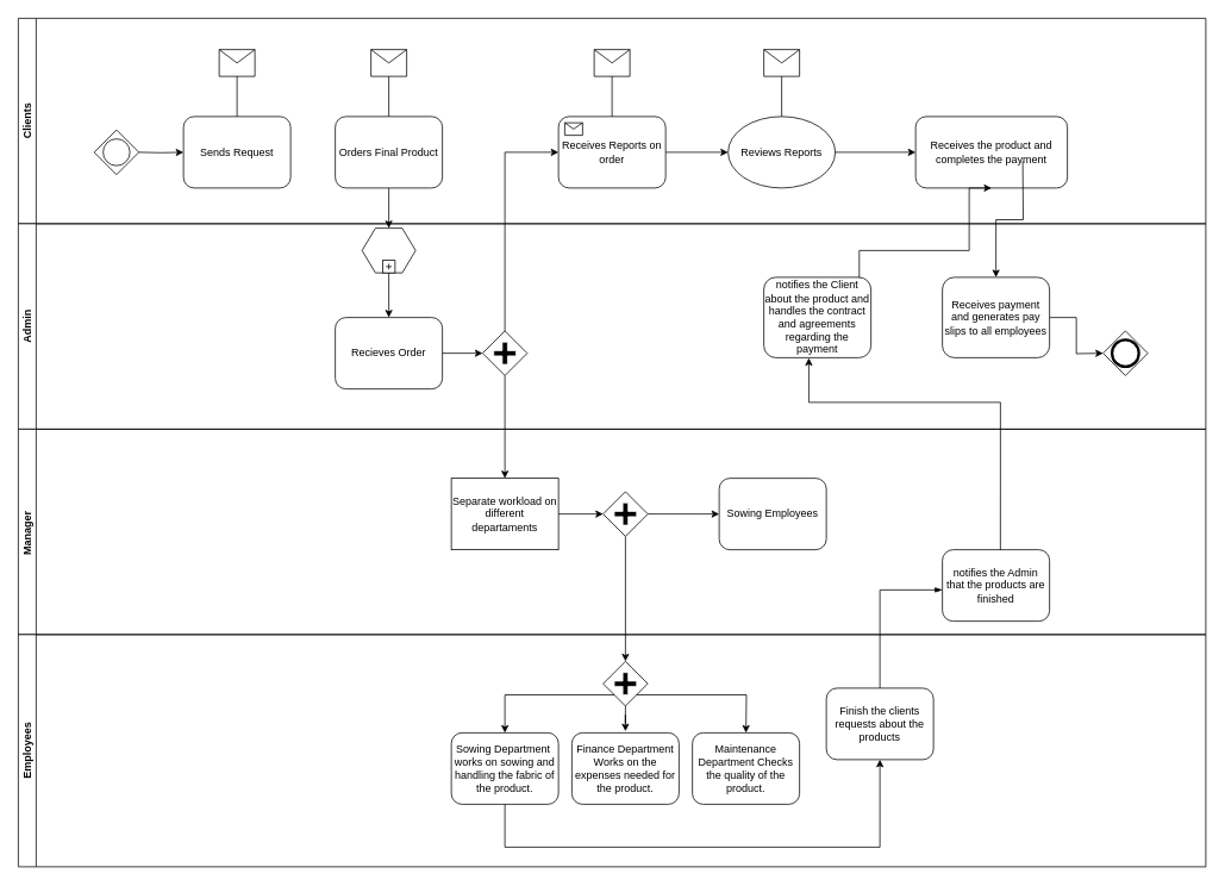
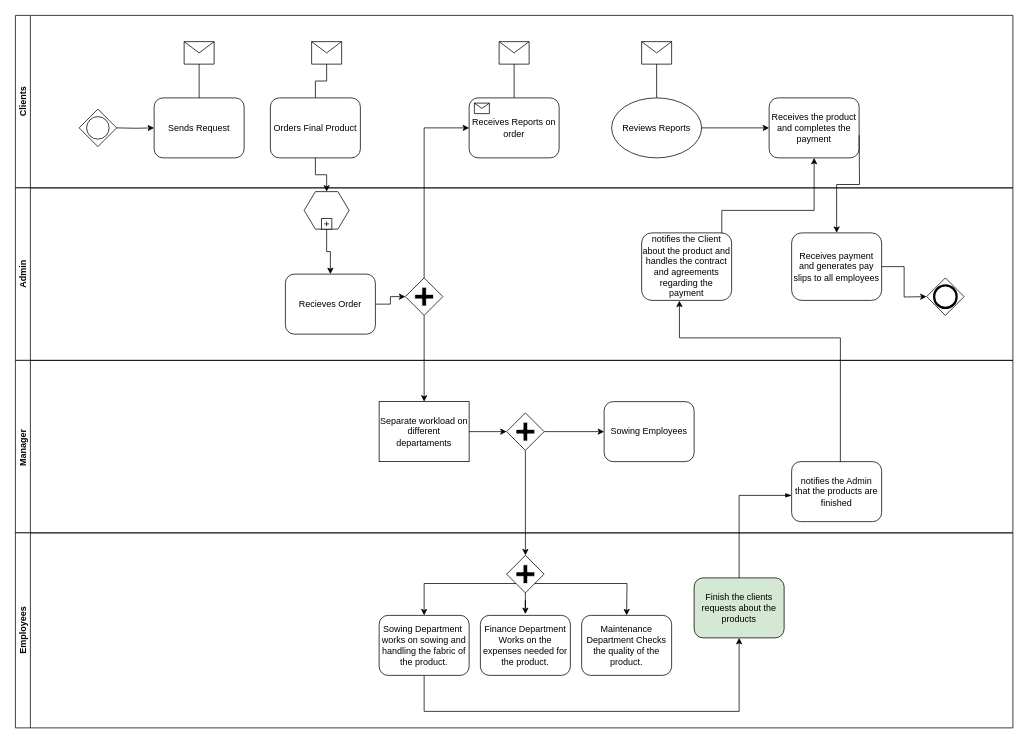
  <mxCell id="0" />
  <mxCell id="1" parent="0" />
  <mxCell id="2" value="Sends Request" style="shape=ext;rounded=1;html=1;whiteSpace=wrap;" parent="1" vertex="1"><mxGeometry x="205" y="130" width="120" height="80" as="geometry" /></mxCell>
- <mxCell id="3" value="Orders Final Product" style="shape=ext;rounded=1;html=1;whiteSpace=wrap;" parent="1" vertex="1"><mxGeometry x="375" y="130" width="120" height="80" as="geometry" /></mxCell>
+ <mxCell id="3" value="Orders Final Product" style="shape=ext;rounded=1;html=1;whiteSpace=wrap;" parent="1" vertex="1"><mxGeometry x="360" y="130" width="120" height="80" as="geometry" /></mxCell>
  <mxCell id="4" value="" style="shape=message;whiteSpace=wrap;html=1;" parent="1" vertex="1"><mxGeometry x="245" y="55" width="40" height="30" as="geometry" /></mxCell>
  <mxCell id="5" value="" style="shape=message;whiteSpace=wrap;html=1;" parent="1" vertex="1"><mxGeometry x="415" y="55" width="40" height="30" as="geometry" /></mxCell>
  <mxCell id="6" value="" style="shape=hexagon;whiteSpace=wrap;html=1;perimeter=hexagonPerimeter;" parent="1" vertex="1"><mxGeometry x="405" y="255" width="60" height="50" as="geometry" /></mxCell>
  <mxCell id="7" value="" style="html=1;shape=plus;" parent="6" vertex="1"><mxGeometry x="0.5" y="1" width="14" height="14" relative="1" as="geometry"><mxPoint x="-7" y="-14" as="offset" /></mxGeometry></mxCell>
- <mxCell id="8" value="Recieves Order" style="shape=ext;rounded=1;html=1;whiteSpace=wrap;" parent="1" vertex="1"><mxGeometry x="375" y="355" width="120" height="80" as="geometry" /></mxCell>
+ <mxCell id="8" value="Recieves Order" style="shape=ext;rounded=1;html=1;whiteSpace=wrap;" parent="1" vertex="1"><mxGeometry x="380" y="365" width="120" height="80" as="geometry" /></mxCell>
  <mxCell id="9" value="" style="shape=mxgraph.bpmn.shape;html=1;verticalLabelPosition=bottom;labelBackgroundColor=#ffffff;verticalAlign=top;perimeter=rhombusPerimeter;background=gateway;outline=none;symbol=parallelGw;" parent="1" vertex="1"><mxGeometry x="540" y="370" width="50" height="50" as="geometry" /></mxCell>
  <mxCell id="10" value="Reviews Reports" style="ellipse;html=1;whiteSpace=wrap;" parent="1" vertex="1"><mxGeometry x="815" y="130" width="120" height="80" as="geometry" /></mxCell>
  <mxCell id="11" value="Receives Reports on order" style="html=1;whiteSpace=wrap;rounded=1;" parent="1" vertex="1"><mxGeometry x="625" y="130" width="120" height="80" as="geometry" /></mxCell>
  <mxCell id="12" value="" style="html=1;shape=message;" parent="11" vertex="1"><mxGeometry width="20" height="14" relative="1" as="geometry"><mxPoint x="7" y="7" as="offset" /></mxGeometry></mxCell>
  <mxCell id="13" value="" style="shape=message;whiteSpace=wrap;html=1;" parent="1" vertex="1"><mxGeometry x="665" y="55" width="40" height="30" as="geometry" /></mxCell>
  <mxCell id="14" value="" style="shape=message;whiteSpace=wrap;html=1;" parent="1" vertex="1"><mxGeometry x="855" y="55" width="40" height="30" as="geometry" /></mxCell>
  <mxCell id="15" value="Separate workload on different departaments" style="html=1;whiteSpace=wrap;rounded=0;" parent="1" vertex="1"><mxGeometry x="505" y="535" width="120" height="80" as="geometry" /></mxCell>
  <mxCell id="16" style="edgeStyle=orthogonalEdgeStyle;rounded=0;html=1;jettySize=auto;orthogonalLoop=1;" parent="1" target="2" edge="1"><mxGeometry relative="1" as="geometry"><mxPoint x="155" y="170" as="sourcePoint" /></mxGeometry></mxCell>
  <mxCell id="17" style="edgeStyle=orthogonalEdgeStyle;rounded=0;html=1;jettySize=auto;orthogonalLoop=1;endArrow=none;endFill=0;" parent="1" source="4" target="2" edge="1"><mxGeometry relative="1" as="geometry" /></mxCell>
  <mxCell id="18" style="edgeStyle=orthogonalEdgeStyle;rounded=0;html=1;jettySize=auto;orthogonalLoop=1;endArrow=none;endFill=0;" parent="1" source="5" target="3" edge="1"><mxGeometry relative="1" as="geometry" /></mxCell>
- <mxCell id="19" style="edgeStyle=orthogonalEdgeStyle;rounded=0;html=1;jettySize=auto;orthogonalLoop=1;" parent="1" source="11" target="10" edge="1"><mxGeometry relative="1" as="geometry" /></mxCell>
  <mxCell id="20" style="edgeStyle=orthogonalEdgeStyle;rounded=0;html=1;jettySize=auto;orthogonalLoop=1;endArrow=none;endFill=0;" parent="1" source="13" target="11" edge="1"><mxGeometry relative="1" as="geometry" /></mxCell>
  <mxCell id="21" style="edgeStyle=orthogonalEdgeStyle;rounded=0;html=1;jettySize=auto;orthogonalLoop=1;endArrow=none;endFill=0;" parent="1" source="14" target="10" edge="1"><mxGeometry relative="1" as="geometry" /></mxCell>
  <mxCell id="22" style="edgeStyle=orthogonalEdgeStyle;rounded=0;html=1;jettySize=auto;orthogonalLoop=1;exitX=1;exitY=0.5;exitDx=0;exitDy=0;" parent="1" source="39" edge="1"><mxGeometry relative="1" as="geometry"><mxPoint x="1185" y="285" as="sourcePoint" /><mxPoint x="1235" y="395" as="targetPoint" /></mxGeometry></mxCell>
  <mxCell id="23" style="edgeStyle=orthogonalEdgeStyle;rounded=0;html=1;jettySize=auto;orthogonalLoop=1;" parent="1" source="3" target="6" edge="1"><mxGeometry relative="1" as="geometry" /></mxCell>
  <mxCell id="24" style="edgeStyle=orthogonalEdgeStyle;rounded=0;html=1;jettySize=auto;orthogonalLoop=1;" parent="1" source="6" target="8" edge="1"><mxGeometry relative="1" as="geometry" /></mxCell>
  <mxCell id="25" style="edgeStyle=orthogonalEdgeStyle;rounded=0;html=1;jettySize=auto;orthogonalLoop=1;" parent="1" source="8" target="9" edge="1"><mxGeometry relative="1" as="geometry" /></mxCell>
  <mxCell id="26" style="edgeStyle=orthogonalEdgeStyle;rounded=0;html=1;jettySize=auto;orthogonalLoop=1;" parent="1" source="9" target="11" edge="1"><mxGeometry relative="1" as="geometry"><Array as="points"><mxPoint x="565" y="170" /></Array></mxGeometry></mxCell>
  <mxCell id="27" style="edgeStyle=orthogonalEdgeStyle;rounded=0;html=1;jettySize=auto;orthogonalLoop=1;" parent="1" source="9" target="15" edge="1"><mxGeometry relative="1" as="geometry" /></mxCell>
  <mxCell id="28" style="edgeStyle=orthogonalEdgeStyle;rounded=0;html=1;jettySize=auto;orthogonalLoop=1;" parent="1" source="41" target="46" edge="1"><mxGeometry relative="1" as="geometry"><Array as="points"><mxPoint x="700" y="750" /><mxPoint x="700" y="750" /></Array></mxGeometry></mxCell>
  <mxCell id="29" style="edgeStyle=orthogonalEdgeStyle;rounded=0;html=1;jettySize=auto;orthogonalLoop=1;" parent="1" source="15" target="41" edge="1"><mxGeometry relative="1" as="geometry" /></mxCell>
  <mxCell id="30" value="" style="points=[[0.25,0.25,0],[0.5,0,0],[0.75,0.25,0],[1,0.5,0],[0.75,0.75,0],[0.5,1,0],[0.25,0.75,0],[0,0.5,0]];shape=mxgraph.bpmn.gateway2;html=1;verticalLabelPosition=bottom;labelBackgroundColor=#ffffff;verticalAlign=top;align=center;perimeter=rhombusPerimeter;outlineConnect=0;outline=standard;symbol=general;" vertex="1" parent="1"><mxGeometry x="105" y="145" width="50" height="50" as="geometry" /></mxCell>
  <mxCell id="31" value="" style="points=[[0.25,0.25,0],[0.5,0,0],[0.75,0.25,0],[1,0.5,0],[0.75,0.75,0],[0.5,1,0],[0.25,0.75,0],[0,0.5,0]];shape=mxgraph.bpmn.gateway2;html=1;verticalLabelPosition=bottom;labelBackgroundColor=#ffffff;verticalAlign=top;align=center;perimeter=rhombusPerimeter;outlineConnect=0;outline=end;symbol=general;" vertex="1" parent="1"><mxGeometry x="1235" y="370" width="50" height="50" as="geometry" /></mxCell>
  <mxCell id="32" value="Clients" style="swimlane;startSize=20;horizontal=0;html=1;whiteSpace=wrap;" vertex="1" parent="1"><mxGeometry x="20" y="20" width="1330" height="230" as="geometry" /></mxCell>
  <mxCell id="33" style="edgeStyle=orthogonalEdgeStyle;rounded=0;html=1;jettySize=auto;orthogonalLoop=1;" parent="32" edge="1"><mxGeometry relative="1" as="geometry"><mxPoint x="1005" y="150" as="targetPoint" /><Array as="points"><mxPoint x="1005" y="149.8" /></Array><mxPoint x="915" y="150" as="sourcePoint" /></mxGeometry></mxCell>
- <mxCell id="34" value="Receives the product and completes the payment" style="html=1;whiteSpace=wrap;rounded=1;" vertex="1" parent="32"><mxGeometry x="1005" y="110" width="170" height="80" as="geometry" /></mxCell>
+ <mxCell id="34" value="Receives the product and completes the payment" style="html=1;whiteSpace=wrap;rounded=1;" vertex="1" parent="32"><mxGeometry x="1005" y="110" width="120" height="80" as="geometry" /></mxCell>
  <mxCell id="35" style="edgeStyle=orthogonalEdgeStyle;rounded=0;html=1;jettySize=auto;orthogonalLoop=1;entryX=0.5;entryY=0;entryDx=0;entryDy=0;" edge="1" parent="32" target="39"><mxGeometry relative="1" as="geometry"><mxPoint x="1125" y="160" as="sourcePoint" /><mxPoint x="1175" y="270" as="targetPoint" /></mxGeometry></mxCell>
  <mxCell id="36" value="Admin" style="swimlane;startSize=20;horizontal=0;html=1;whiteSpace=wrap;" vertex="1" parent="1"><mxGeometry x="20" y="250" width="1330" height="230" as="geometry" /></mxCell>
  <mxCell id="37" value="notifies the Client about the product and handles the contract and agreements regarding the payment" style="html=1;whiteSpace=wrap;rounded=1;" vertex="1" parent="36"><mxGeometry x="835" y="60" width="120" height="90" as="geometry" /></mxCell>
  <mxCell id="38" style="edgeStyle=orthogonalEdgeStyle;rounded=0;html=1;jettySize=auto;orthogonalLoop=1;exitX=0.583;exitY=0.063;exitDx=0;exitDy=0;exitPerimeter=0;entryX=0.42;entryY=1.004;entryDx=0;entryDy=0;entryPerimeter=0;" parent="36" target="37" edge="1"><mxGeometry relative="1" as="geometry"><mxPoint x="1099.96" y="369.95" as="sourcePoint" /><mxPoint x="885" y="160" as="targetPoint" /><Array as="points"><mxPoint x="1100" y="200" /><mxPoint x="885" y="200" /></Array></mxGeometry></mxCell>
  <mxCell id="39" value="Receives payment and generates pay slips to all employees" style="html=1;whiteSpace=wrap;rounded=1;" vertex="1" parent="36"><mxGeometry x="1035" y="60" width="120" height="90" as="geometry" /></mxCell>
  <mxCell id="40" value="Manager&amp;nbsp;" style="swimlane;startSize=20;horizontal=0;html=1;whiteSpace=wrap;" vertex="1" parent="1"><mxGeometry x="20" y="480" width="1330" height="230" as="geometry" /></mxCell>
  <mxCell id="41" value="" style="shape=mxgraph.bpmn.shape;html=1;verticalLabelPosition=bottom;labelBackgroundColor=#ffffff;verticalAlign=top;perimeter=rhombusPerimeter;background=gateway;outline=none;symbol=parallelGw;" parent="40" vertex="1"><mxGeometry x="655" y="70" width="50" height="50" as="geometry" /></mxCell>
  <mxCell id="42" value="Sowing Employees" style="html=1;whiteSpace=wrap;rounded=1;" parent="40" vertex="1"><mxGeometry x="785" y="55" width="120" height="80" as="geometry" /></mxCell>
  <mxCell id="43" style="edgeStyle=orthogonalEdgeStyle;rounded=0;html=1;jettySize=auto;orthogonalLoop=1;" parent="40" source="41" target="42" edge="1"><mxGeometry relative="1" as="geometry"><Array as="points"><mxPoint x="765" y="95" /><mxPoint x="765" y="95" /></Array></mxGeometry></mxCell>
  <mxCell id="44" value="notifies the Admin that the products are finished" style="html=1;whiteSpace=wrap;rounded=1;" vertex="1" parent="40"><mxGeometry x="1035" y="135" width="120" height="80" as="geometry" /></mxCell>
  <mxCell id="45" value="Employees" style="swimlane;startSize=20;horizontal=0;html=1;whiteSpace=wrap;" vertex="1" parent="1"><mxGeometry x="20" y="710" width="1330" height="260" as="geometry" /></mxCell>
  <mxCell id="46" value="" style="shape=mxgraph.bpmn.shape;html=1;verticalLabelPosition=bottom;labelBackgroundColor=#ffffff;verticalAlign=top;perimeter=rhombusPerimeter;background=gateway;outline=none;symbol=parallelGw;" vertex="1" parent="45"><mxGeometry x="655" y="30" width="50" height="50" as="geometry" /></mxCell>
  <mxCell id="47" value="Sowing Department&amp;nbsp; works on sowing and handling the fabric of the product." style="html=1;whiteSpace=wrap;rounded=1;" parent="45" vertex="1"><mxGeometry x="485" y="110" width="120" height="80" as="geometry" /></mxCell>
  <mxCell id="48" style="edgeStyle=orthogonalEdgeStyle;rounded=0;html=1;jettySize=auto;orthogonalLoop=1;entryX=0.5;entryY=0;entryDx=0;entryDy=0;exitX=0.25;exitY=0.75;exitDx=0;exitDy=0;exitPerimeter=0;" parent="45" source="46" target="47" edge="1"><mxGeometry relative="1" as="geometry" /></mxCell>
  <mxCell id="49" value="Finance Department Works on the expenses needed for the product." style="html=1;whiteSpace=wrap;rounded=1;" parent="45" vertex="1"><mxGeometry x="620" y="110" width="120" height="80" as="geometry" /></mxCell>
  <mxCell id="50" style="edgeStyle=orthogonalEdgeStyle;rounded=0;html=1;jettySize=auto;orthogonalLoop=1;entryX=0.5;entryY=-0.022;entryDx=0;entryDy=0;entryPerimeter=0;" parent="45" source="46" target="49" edge="1"><mxGeometry relative="1" as="geometry"><mxPoint x="705" y="80" as="sourcePoint" /><mxPoint x="665" y="100" as="targetPoint" /><Array as="points" /></mxGeometry></mxCell>
  <mxCell id="51" value="Maintenance Department Checks the quality of the product." style="html=1;whiteSpace=wrap;rounded=1;" parent="45" vertex="1"><mxGeometry x="755" y="110" width="120" height="80" as="geometry" /></mxCell>
  <mxCell id="52" style="edgeStyle=orthogonalEdgeStyle;rounded=0;html=1;jettySize=auto;orthogonalLoop=1;entryX=0.5;entryY=0;entryDx=0;entryDy=0;exitX=0.75;exitY=0.75;exitDx=0;exitDy=0;exitPerimeter=0;" edge="1" parent="45" source="46"><mxGeometry relative="1" as="geometry"><mxPoint x="938" y="68" as="sourcePoint" /><mxPoint x="815" y="110" as="targetPoint" /></mxGeometry></mxCell>
  <mxCell id="53" style="edgeStyle=orthogonalEdgeStyle;rounded=0;html=1;jettySize=auto;orthogonalLoop=1;exitX=0.5;exitY=1.022;exitDx=0;exitDy=0;exitPerimeter=0;" edge="1" parent="45"><mxGeometry relative="1" as="geometry"><mxPoint x="545" y="190.0" as="sourcePoint" /><mxPoint x="965" y="140" as="targetPoint" /><Array as="points"><mxPoint x="545" y="238" /><mxPoint x="965" y="238" /></Array></mxGeometry></mxCell>
- <mxCell id="54" value="Finish the clients requests about the products" style="html=1;whiteSpace=wrap;rounded=1;" vertex="1" parent="45"><mxGeometry x="905" y="60" width="120" height="80" as="geometry" /></mxCell>
+ <mxCell id="54" value="Finish the clients requests about the products" style="html=1;whiteSpace=wrap;rounded=1;fillColor=#d5e8d4;" vertex="1" parent="45"><mxGeometry x="905" y="60" width="120" height="80" as="geometry" /></mxCell>
  <mxCell id="55" value="" style="edgeStyle=elbowEdgeStyle;fontSize=12;html=1;endArrow=blockThin;endFill=1;rounded=0;exitX=0.5;exitY=0;exitDx=0;exitDy=0;" edge="1" parent="1" source="54"><mxGeometry width="160" relative="1" as="geometry"><mxPoint x="975" y="750" as="sourcePoint" /><mxPoint x="1055" y="660" as="targetPoint" /><Array as="points"><mxPoint x="985" y="670" /></Array></mxGeometry></mxCell>
  <mxCell id="56" style="edgeStyle=orthogonalEdgeStyle;rounded=0;html=1;jettySize=auto;orthogonalLoop=1;exitX=0.891;exitY=0.007;exitDx=0;exitDy=0;exitPerimeter=0;entryX=0.5;entryY=1;entryDx=0;entryDy=0;" edge="1" parent="1" source="37" target="34"><mxGeometry relative="1" as="geometry"><mxPoint x="1129.96" y="629.95" as="sourcePoint" /><mxPoint x="915" y="410" as="targetPoint" /><Array as="points"><mxPoint x="962" y="280" /><mxPoint x="1085" y="280" /></Array></mxGeometry></mxCell>
